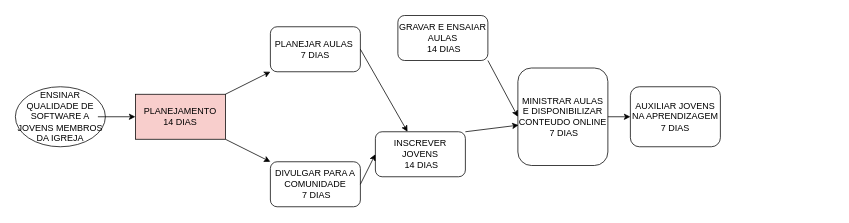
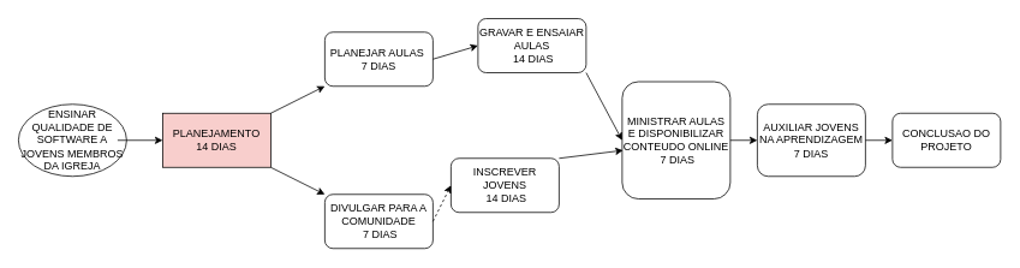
  <mxCell id="0" />
  <mxCell id="1" parent="0" />
  <mxCell id="2" value="ENSINAR QUALIDADE DE SOFTWARE A JOVENS MEMBROS DA IGREJA" style="ellipse;whiteSpace=wrap;html=1;" vertex="1" parent="1"><mxGeometry x="20" y="115" width="120" height="80" as="geometry" /></mxCell>
  <mxCell id="3" value="PLANEJAMENTO&lt;br&gt;14 DIAS" style="rounded=0;whiteSpace=wrap;html=1;fillColor=#f8cecc;" vertex="1" parent="1"><mxGeometry x="180" y="125" width="120" height="60" as="geometry" /></mxCell>
  <mxCell id="4" value="PLANEJAR AULAS&amp;nbsp;&lt;br&gt;7 DIAS" style="rounded=1;whiteSpace=wrap;html=1;" vertex="1" parent="1"><mxGeometry x="360" y="35" width="120" height="60" as="geometry" /></mxCell>
  <mxCell id="5" value="DIVULGAR PARA A COMUNIDADE&lt;br&gt;&amp;nbsp;7 DIAS" style="rounded=1;whiteSpace=wrap;html=1;" vertex="1" parent="1"><mxGeometry x="360" y="215" width="120" height="60" as="geometry" /></mxCell>
  <mxCell id="6" value="INSCREVER JOVENS&lt;br&gt;&amp;nbsp;14 DIAS" style="rounded=1;whiteSpace=wrap;html=1;" vertex="1" parent="1"><mxGeometry x="500" y="175" width="120" height="60" as="geometry" /></mxCell>
  <mxCell id="7" value="GRAVAR E ENSAIAR AULAS&lt;br&gt;&amp;nbsp;14 DIAS" style="rounded=1;whiteSpace=wrap;html=1;" vertex="1" parent="1"><mxGeometry x="530" y="20" width="120" height="60" as="geometry" /></mxCell>
  <mxCell id="8" value="MINISTRAR AULAS E DISPONIBILIZAR CONTEUDO ONLINE&lt;br&gt;&amp;nbsp;7 DIAS" style="rounded=1;whiteSpace=wrap;html=1;" vertex="1" parent="1"><mxGeometry x="690" y="90" width="120" height="130" as="geometry" /></mxCell>
  <mxCell id="9" value="AUXILIAR JOVENS NA APRENDIZAGEM&lt;br&gt;7 DIAS" style="rounded=1;whiteSpace=wrap;html=1;" vertex="1" parent="1"><mxGeometry x="840" y="115" width="120" height="80" as="geometry" /></mxCell>
+ <mxCell id="10" value="CONCLUSAO DO PROJETO" style="rounded=1;whiteSpace=wrap;html=1;" vertex="1" parent="1"><mxGeometry x="990" y="125" width="120" height="60" as="geometry" /></mxCell>
  <mxCell id="11" value="" style="endArrow=classic;html=1;rounded=0;entryX=0;entryY=0.5;entryDx=0;entryDy=0;" edge="1" parent="1" target="3"><mxGeometry width="50" height="50" relative="1" as="geometry"><mxPoint x="130" y="155" as="sourcePoint" /><mxPoint x="540" y="285" as="targetPoint" /></mxGeometry></mxCell>
  <mxCell id="12" value="" style="endArrow=classic;html=1;rounded=0;exitX=1;exitY=0;exitDx=0;exitDy=0;entryX=0;entryY=1;entryDx=0;entryDy=0;" edge="1" parent="1" source="3" target="4"><mxGeometry width="50" height="50" relative="1" as="geometry"><mxPoint x="490" y="335" as="sourcePoint" /><mxPoint x="540" y="285" as="targetPoint" /></mxGeometry></mxCell>
  <mxCell id="13" value="" style="endArrow=classic;html=1;rounded=0;exitX=1;exitY=1;exitDx=0;exitDy=0;entryX=0;entryY=0;entryDx=0;entryDy=0;" edge="1" parent="1" source="3" target="5"><mxGeometry width="50" height="50" relative="1" as="geometry"><mxPoint x="490" y="335" as="sourcePoint" /><mxPoint x="540" y="285" as="targetPoint" /></mxGeometry></mxCell>
- <mxCell id="14" value="" style="endArrow=classic;html=1;rounded=0;exitX=1;exitY=0.5;exitDx=0;exitDy=0;entryX=0;entryY=0.5;entryDx=0;entryDy=0;" edge="1" parent="1" source="5" target="6"><mxGeometry width="50" height="50" relative="1" as="geometry"><mxPoint x="490" y="335" as="sourcePoint" /><mxPoint x="540" y="285" as="targetPoint" /></mxGeometry></mxCell>
- <mxCell id="15" value="" style="endArrow=classic;html=1;rounded=0;exitX=1;exitY=0.5;exitDx=0;exitDy=0;" edge="1" parent="1" source="4" target="6"><mxGeometry width="50" height="50" relative="1" as="geometry"><mxPoint x="490" y="335" as="sourcePoint" /><mxPoint x="540" y="285" as="targetPoint" /></mxGeometry></mxCell>
+ <mxCell id="14" value="" style="endArrow=classic;html=1;rounded=0;exitX=1;exitY=0.5;exitDx=0;exitDy=0;entryX=0;entryY=0.5;entryDx=0;entryDy=0;dashed=1;" edge="1" parent="1" source="5" target="6"><mxGeometry width="50" height="50" relative="1" as="geometry"><mxPoint x="490" y="335" as="sourcePoint" /><mxPoint x="540" y="285" as="targetPoint" /></mxGeometry></mxCell>
+ <mxCell id="15" value="" style="endArrow=classic;html=1;rounded=0;exitX=1;exitY=0.5;exitDx=0;exitDy=0;entryX=0;entryY=0.5;entryDx=0;entryDy=0;" edge="1" parent="1" source="4" target="7"><mxGeometry width="50" height="50" relative="1" as="geometry"><mxPoint x="490" y="335" as="sourcePoint" /><mxPoint x="540" y="285" as="targetPoint" /></mxGeometry></mxCell>
  <mxCell id="16" value="" style="endArrow=classic;html=1;rounded=0;exitX=1;exitY=0;exitDx=0;exitDy=0;entryX=0.008;entryY=0.586;entryDx=0;entryDy=0;entryPerimeter=0;" edge="1" parent="1" source="6" target="8"><mxGeometry width="50" height="50" relative="1" as="geometry"><mxPoint x="490" y="335" as="sourcePoint" /><mxPoint x="540" y="285" as="targetPoint" /></mxGeometry></mxCell>
  <mxCell id="17" value="" style="endArrow=classic;html=1;rounded=0;exitX=1;exitY=0.5;exitDx=0;exitDy=0;entryX=0;entryY=0.5;entryDx=0;entryDy=0;" edge="1" parent="1" source="8" target="9"><mxGeometry width="50" height="50" relative="1" as="geometry"><mxPoint x="490" y="335" as="sourcePoint" /><mxPoint x="540" y="285" as="targetPoint" /></mxGeometry></mxCell>
  <mxCell id="18" value="" style="endArrow=classic;html=1;rounded=0;exitX=1;exitY=1;exitDx=0;exitDy=0;entryX=0;entryY=0.5;entryDx=0;entryDy=0;" edge="1" parent="1" source="7" target="8"><mxGeometry width="50" height="50" relative="1" as="geometry"><mxPoint x="620" y="125" as="sourcePoint" /><mxPoint x="670" y="75" as="targetPoint" /></mxGeometry></mxCell>
+ <mxCell id="19" value="" style="endArrow=classic;html=1;rounded=0;exitX=1;exitY=0.5;exitDx=0;exitDy=0;" edge="1" parent="1" source="9" target="10"><mxGeometry width="50" height="50" relative="1" as="geometry"><mxPoint x="490" y="335" as="sourcePoint" /><mxPoint x="540" y="285" as="targetPoint" /></mxGeometry></mxCell>
